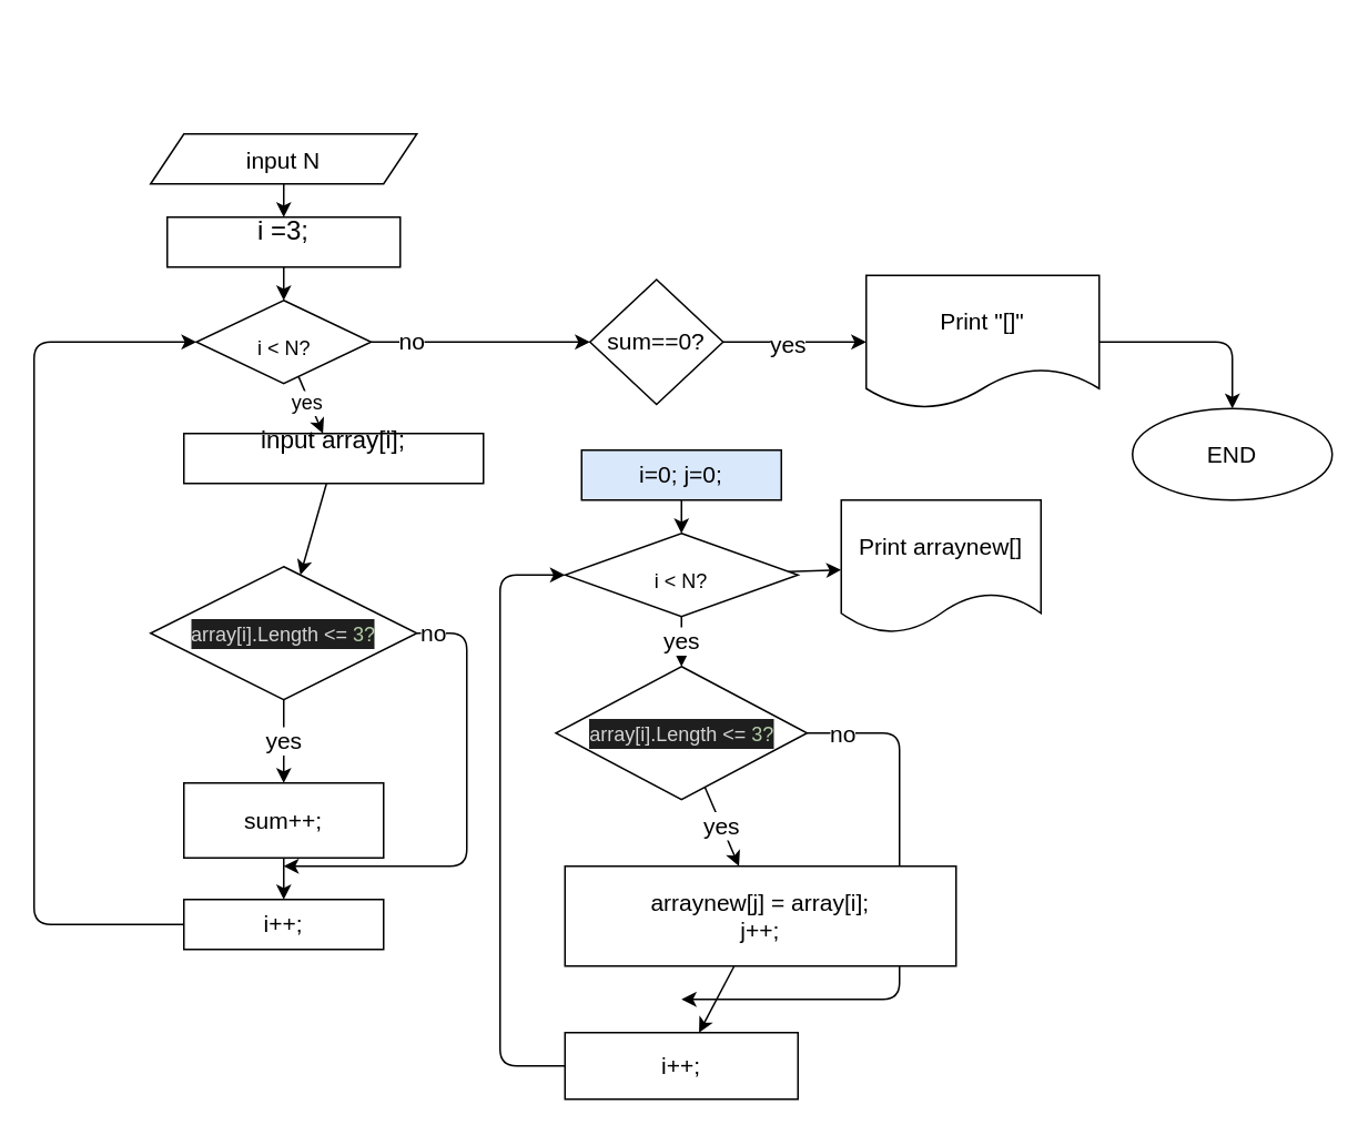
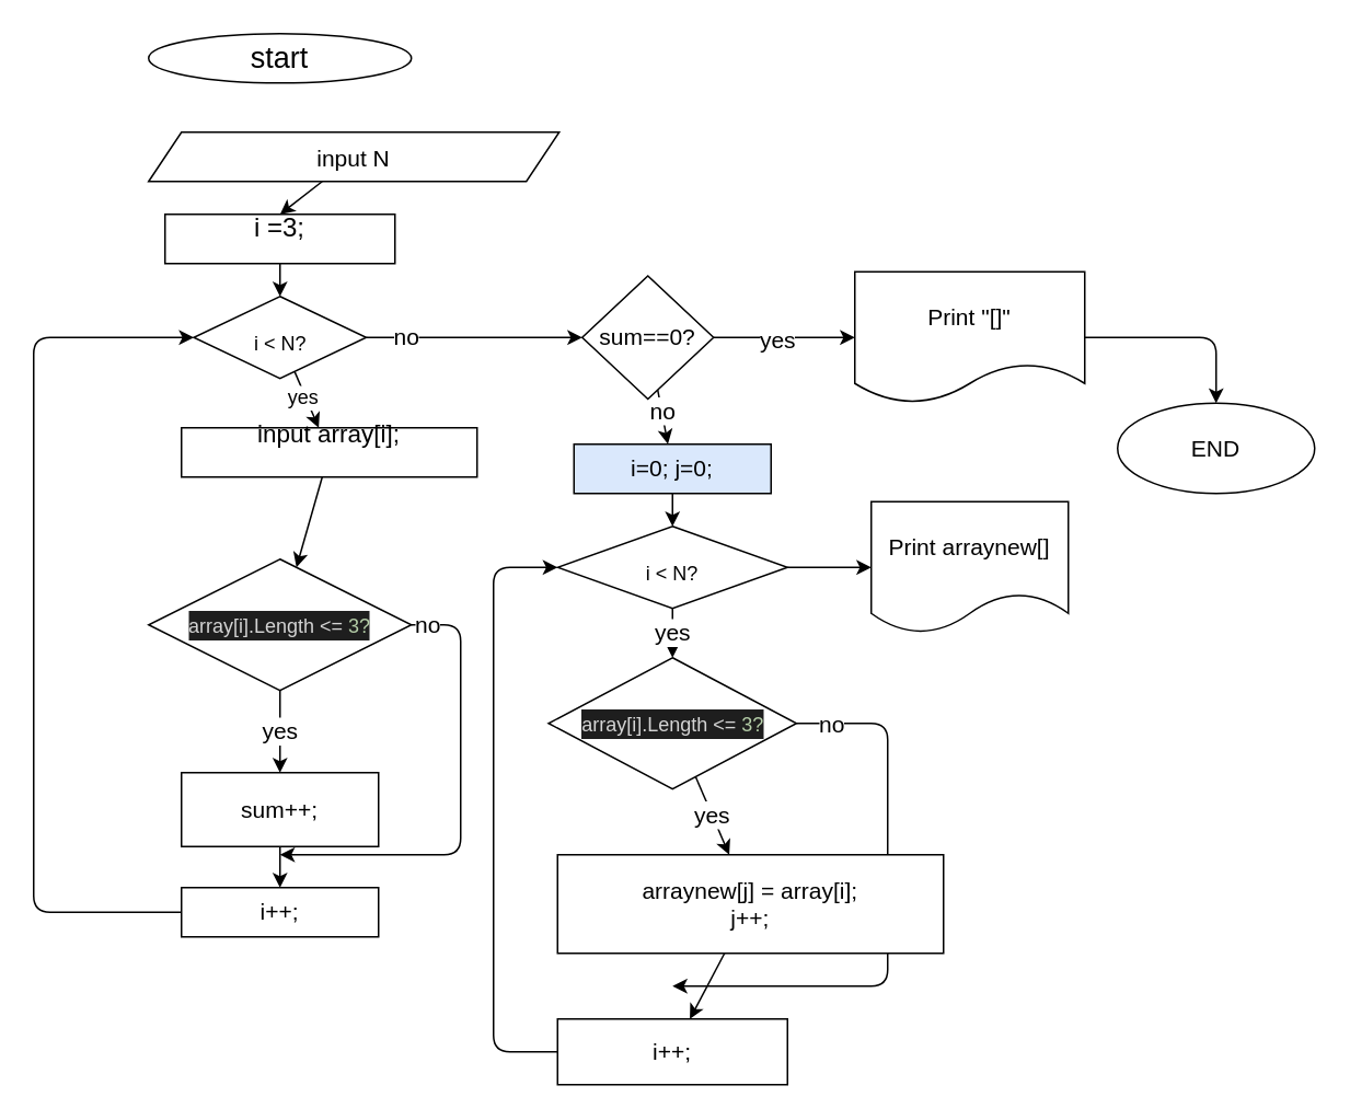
  <mxCell id="0" />
  <mxCell id="1" parent="0" />
+ <mxCell id="2" value="&lt;font style=&quot;font-size: 18px&quot;&gt;start&lt;/font&gt;" style="ellipse;whiteSpace=wrap;html=1;" parent="1" vertex="1"><mxGeometry x="90" y="20" width="160" height="30" as="geometry" /></mxCell>
  <mxCell id="3" value="" style="edgeStyle=none;html=1;fontSize=12;" parent="1" source="4" target="10" edge="1"><mxGeometry relative="1" as="geometry" /></mxCell>
  <mxCell id="4" value="&lt;font size=&quot;3&quot;&gt;i =3;&lt;br&gt;&lt;div style=&quot;&quot;&gt;&lt;br&gt;&lt;/div&gt;&lt;/font&gt;" style="whiteSpace=wrap;html=1;fontSize=24;align=center;" parent="1" vertex="1"><mxGeometry x="100" y="130" width="140" height="30" as="geometry" /></mxCell>
  <mxCell id="5" value="" style="edgeStyle=none;html=1;fontSize=14;" parent="1" source="6" edge="1"><mxGeometry relative="1" as="geometry"><mxPoint x="170" y="130" as="targetPoint" /></mxGeometry></mxCell>
- <mxCell id="6" value="&lt;font style=&quot;font-size: 14px&quot;&gt;input N&lt;/font&gt;" style="shape=parallelogram;perimeter=parallelogramPerimeter;whiteSpace=wrap;html=1;fixedSize=1;fontSize=18;" parent="1" vertex="1"><mxGeometry x="90" y="80" width="160" height="30" as="geometry" /></mxCell>
+ <mxCell id="6" value="&lt;font style=&quot;font-size: 14px&quot;&gt;input N&lt;/font&gt;" style="shape=parallelogram;perimeter=parallelogramPerimeter;whiteSpace=wrap;html=1;fixedSize=1;fontSize=18;" parent="1" vertex="1"><mxGeometry x="90" y="80" width="250" height="30" as="geometry" /></mxCell>
  <mxCell id="7" value="" style="edgeStyle=none;html=1;fontSize=12;" parent="1" source="10" target="12" edge="1"><mxGeometry relative="1" as="geometry" /></mxCell>
  <mxCell id="8" value="yes" style="edgeLabel;html=1;align=center;verticalAlign=middle;resizable=0;points=[];fontSize=12;" parent="7" vertex="1" connectable="0"><mxGeometry x="-0.127" y="-2" relative="1" as="geometry"><mxPoint as="offset" /></mxGeometry></mxCell>
  <mxCell id="9" value="no" style="edgeStyle=none;html=1;fontSize=14;exitX=1;exitY=0.5;exitDx=0;exitDy=0;entryX=0;entryY=0.5;entryDx=0;entryDy=0;" parent="1" source="10" target="24" edge="1"><mxGeometry x="-0.651" relative="1" as="geometry"><mxPoint x="390" y="205" as="targetPoint" /><Array as="points"><mxPoint x="280" y="205" /></Array><mxPoint x="1" as="offset" /></mxGeometry></mxCell>
  <mxCell id="10" value="&lt;font style=&quot;font-size: 12px&quot;&gt;i &amp;lt; N?&lt;/font&gt;" style="rhombus;whiteSpace=wrap;html=1;fontSize=24;" parent="1" vertex="1"><mxGeometry x="117.5" y="180" width="105" height="50" as="geometry" /></mxCell>
  <mxCell id="11" value="" style="edgeStyle=none;html=1;fontFamily=Helvetica;fontSize=14;" parent="1" source="12" target="15" edge="1"><mxGeometry relative="1" as="geometry" /></mxCell>
  <mxCell id="12" value="&lt;font style=&quot;font-size: 15px ; line-height: 1.1&quot;&gt;input array[i];&lt;br&gt;&lt;br&gt;&lt;/font&gt;" style="whiteSpace=wrap;html=1;fontSize=24;align=center;" parent="1" vertex="1"><mxGeometry x="110" y="260" width="180" height="30" as="geometry" /></mxCell>
  <mxCell id="13" value="yes" style="edgeStyle=none;html=1;fontFamily=Helvetica;fontSize=14;" parent="1" source="15" target="17" edge="1"><mxGeometry relative="1" as="geometry" /></mxCell>
  <mxCell id="14" value="no" style="edgeStyle=none;html=1;exitX=1;exitY=0.5;exitDx=0;exitDy=0;fontFamily=Helvetica;fontSize=14;" parent="1" source="15" edge="1"><mxGeometry x="-0.929" relative="1" as="geometry"><mxPoint x="170" y="520" as="targetPoint" /><Array as="points"><mxPoint x="280" y="380" /><mxPoint x="280" y="520" /></Array><mxPoint as="offset" /></mxGeometry></mxCell>
  <mxCell id="15" value="&lt;div style=&quot;color: rgb(212 , 212 , 212) ; background-color: rgb(30 , 30 , 30) ; font-size: 12px ; line-height: 18px&quot;&gt;array[i].Length &amp;lt;= &lt;span style=&quot;color: rgb(181 , 206 , 168)&quot;&gt;3?&lt;/span&gt;&lt;/div&gt;" style="rhombus;whiteSpace=wrap;html=1;fontSize=14;rounded=0;" parent="1" vertex="1"><mxGeometry x="90" y="340" width="160" height="80" as="geometry" /></mxCell>
  <mxCell id="16" value="" style="edgeStyle=none;html=1;fontFamily=Helvetica;fontSize=14;" parent="1" source="17" target="19" edge="1"><mxGeometry relative="1" as="geometry" /></mxCell>
  <mxCell id="17" value="sum++;" style="whiteSpace=wrap;html=1;fontSize=14;rounded=0;" parent="1" vertex="1"><mxGeometry x="110" y="470" width="120" height="45" as="geometry" /></mxCell>
  <mxCell id="18" style="edgeStyle=none;html=1;exitX=0;exitY=0.5;exitDx=0;exitDy=0;fontFamily=Helvetica;fontSize=14;entryX=0;entryY=0.5;entryDx=0;entryDy=0;" parent="1" source="19" target="10" edge="1"><mxGeometry relative="1" as="geometry"><mxPoint x="20" y="270" as="targetPoint" /><Array as="points"><mxPoint x="20" y="555" /><mxPoint x="20" y="390" /><mxPoint x="20" y="205" /></Array></mxGeometry></mxCell>
  <mxCell id="19" value="i++;" style="whiteSpace=wrap;html=1;fontSize=14;rounded=0;" parent="1" vertex="1"><mxGeometry x="110" y="540" width="120" height="30" as="geometry" /></mxCell>
  <mxCell id="20" value="" style="edgeStyle=none;html=1;fontFamily=Helvetica;fontSize=14;" parent="1" source="24" target="26" edge="1"><mxGeometry relative="1" as="geometry" /></mxCell>
  <mxCell id="21" value="yes" style="edgeLabel;html=1;align=center;verticalAlign=middle;resizable=0;points=[];fontSize=14;fontFamily=Helvetica;" parent="20" vertex="1" connectable="0"><mxGeometry x="-0.107" y="-1" relative="1" as="geometry"><mxPoint as="offset" /></mxGeometry></mxCell>
+ <mxCell id="22" value="" style="edgeStyle=none;html=1;fontFamily=Helvetica;fontSize=14;" parent="1" source="24" target="28" edge="1"><mxGeometry relative="1" as="geometry" /></mxCell>
+ <mxCell id="23" value="no" style="edgeLabel;html=1;align=center;verticalAlign=middle;resizable=0;points=[];fontSize=14;fontFamily=Helvetica;" parent="22" vertex="1" connectable="0"><mxGeometry x="-0.309" relative="1" as="geometry"><mxPoint y="1" as="offset" /></mxGeometry></mxCell>
  <mxCell id="24" value="sum==0?" style="rhombus;whiteSpace=wrap;html=1;fontSize=14;rounded=0;" parent="1" vertex="1"><mxGeometry x="354" y="167.5" width="80" height="75" as="geometry" /></mxCell>
  <mxCell id="25" style="edgeStyle=none;html=1;exitX=1;exitY=0.5;exitDx=0;exitDy=0;entryX=0.5;entryY=0;entryDx=0;entryDy=0;fontFamily=Helvetica;fontSize=14;" parent="1" source="26" target="41" edge="1"><mxGeometry relative="1" as="geometry"><Array as="points"><mxPoint x="740" y="205" /></Array></mxGeometry></mxCell>
  <mxCell id="26" value="Print &quot;[]&quot;" style="shape=document;whiteSpace=wrap;html=1;boundedLbl=1;fontFamily=Helvetica;fontSize=14;" parent="1" vertex="1"><mxGeometry x="520" y="165" width="140" height="80" as="geometry" /></mxCell>
  <mxCell id="27" value="" style="edgeStyle=none;html=1;fontFamily=Helvetica;fontSize=14;" parent="1" source="28" target="31" edge="1"><mxGeometry relative="1" as="geometry" /></mxCell>
  <mxCell id="28" value="i=0; j=0;" style="whiteSpace=wrap;html=1;fontSize=14;rounded=0;fillColor=#dae8fc;" parent="1" vertex="1"><mxGeometry x="349" y="270" width="120" height="30" as="geometry" /></mxCell>
  <mxCell id="29" value="yes" style="edgeStyle=none;html=1;fontFamily=Helvetica;fontSize=14;" parent="1" source="31" target="35" edge="1"><mxGeometry relative="1" as="geometry" /></mxCell>
  <mxCell id="30" value="" style="edgeStyle=none;html=1;fontFamily=Helvetica;fontSize=14;" parent="1" source="31" target="40" edge="1"><mxGeometry relative="1" as="geometry" /></mxCell>
  <mxCell id="31" value="&lt;font style=&quot;font-size: 12px&quot;&gt;i &amp;lt; N?&lt;/font&gt;" style="rhombus;whiteSpace=wrap;html=1;fontSize=24;" parent="1" vertex="1"><mxGeometry x="339" y="320" width="140" height="50" as="geometry" /></mxCell>
  <mxCell id="32" value="yes" style="edgeStyle=none;html=1;fontFamily=Helvetica;fontSize=14;" parent="1" source="35" target="37" edge="1"><mxGeometry relative="1" as="geometry" /></mxCell>
  <mxCell id="33" style="edgeStyle=none;html=1;exitX=1;exitY=0.5;exitDx=0;exitDy=0;fontFamily=Helvetica;fontSize=14;" parent="1" source="35" edge="1"><mxGeometry relative="1" as="geometry"><mxPoint x="409" y="600" as="targetPoint" /><Array as="points"><mxPoint x="540" y="440" /><mxPoint x="540" y="600" /></Array></mxGeometry></mxCell>
  <mxCell id="34" value="no" style="edgeLabel;html=1;align=center;verticalAlign=middle;resizable=0;points=[];fontSize=14;fontFamily=Helvetica;" parent="33" vertex="1" connectable="0"><mxGeometry x="-0.909" y="-3" relative="1" as="geometry"><mxPoint x="5" y="-3" as="offset" /></mxGeometry></mxCell>
  <mxCell id="35" value="&lt;div style=&quot;color: rgb(212 , 212 , 212) ; background-color: rgb(30 , 30 , 30) ; font-size: 12px ; line-height: 18px&quot;&gt;array[i].Length &amp;lt;= &lt;span style=&quot;color: rgb(181 , 206 , 168)&quot;&gt;3?&lt;/span&gt;&lt;/div&gt;" style="rhombus;whiteSpace=wrap;html=1;fontSize=14;rounded=0;" parent="1" vertex="1"><mxGeometry x="333.5" y="400" width="151" height="80" as="geometry" /></mxCell>
  <mxCell id="36" value="" style="edgeStyle=none;html=1;fontFamily=Helvetica;fontSize=14;" parent="1" source="37" target="39" edge="1"><mxGeometry relative="1" as="geometry" /></mxCell>
  <mxCell id="37" value="arraynew[j] = array[i];&lt;br&gt;j++;" style="whiteSpace=wrap;html=1;fontSize=14;rounded=0;" parent="1" vertex="1"><mxGeometry x="339" y="520" width="235" height="60" as="geometry" /></mxCell>
  <mxCell id="38" style="edgeStyle=none;html=1;exitX=0;exitY=0.5;exitDx=0;exitDy=0;entryX=0;entryY=0.5;entryDx=0;entryDy=0;fontFamily=Helvetica;fontSize=14;" parent="1" source="39" target="31" edge="1"><mxGeometry relative="1" as="geometry"><Array as="points"><mxPoint x="300" y="640" /><mxPoint x="300" y="345" /></Array></mxGeometry></mxCell>
  <mxCell id="39" value="i++;" style="whiteSpace=wrap;html=1;fontSize=14;rounded=0;" parent="1" vertex="1"><mxGeometry x="339" y="620" width="140" height="40" as="geometry" /></mxCell>
- <mxCell id="40" value="Print arraynew[]" style="shape=document;whiteSpace=wrap;html=1;boundedLbl=1;fontFamily=Helvetica;fontSize=14;" parent="1" vertex="1"><mxGeometry x="505" y="300" width="120" height="80" as="geometry" /></mxCell>
+ <mxCell id="40" value="Print arraynew[]" style="shape=document;whiteSpace=wrap;html=1;boundedLbl=1;fontFamily=Helvetica;fontSize=14;" parent="1" vertex="1"><mxGeometry x="530" y="305" width="120" height="80" as="geometry" /></mxCell>
  <mxCell id="41" value="END" style="ellipse;whiteSpace=wrap;html=1;fontFamily=Helvetica;fontSize=14;" parent="1" vertex="1"><mxGeometry x="680" y="245" width="120" height="55" as="geometry" /></mxCell>
